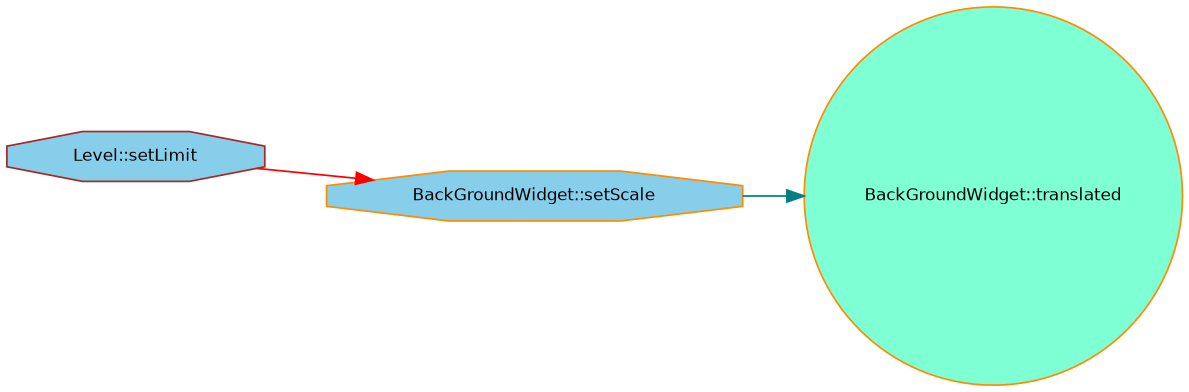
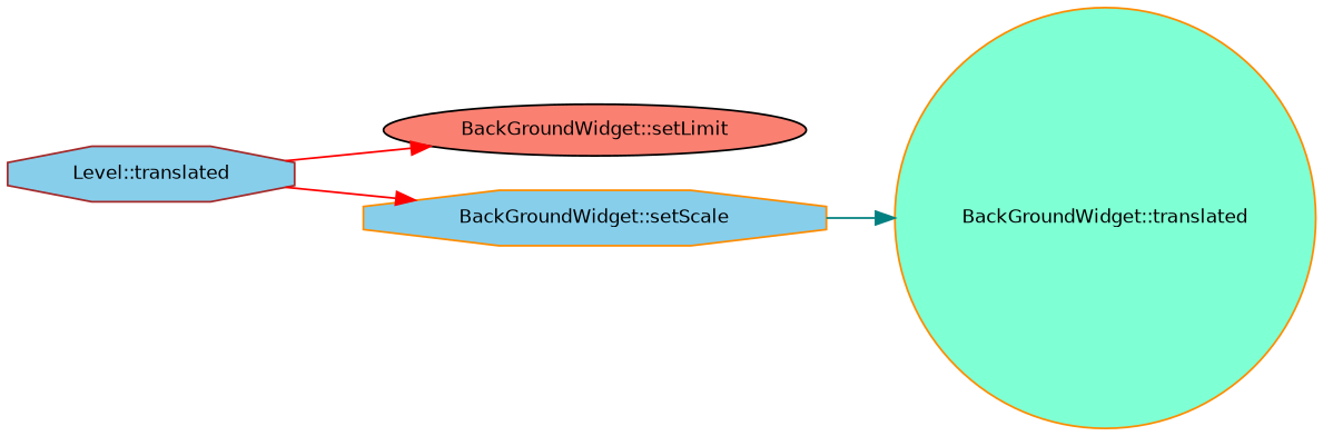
  digraph {
    rankdir=LR
    node [color=darkorange fillcolor=skyblue fontname=Helvetica fontsize=10 shape=octagon style=filled]
    edge [color=red fontname=Helvetica fontsize=10 labelfontname=Helvetica labelfontsize=10 style=solid]
-   n1 [color=brown fontcolor=black height=0.2 label="Level::setLimit" width=0.4]
+   n1 [color=brown fontcolor=black height=0.2 label="Level::translated" width=0.4]
+   n2 [color=black fillcolor=salmon height=0.2 label="BackGroundWidget::setLimit" shape=ellipse width=0.4]
    n3 [height=0.2 label="BackGroundWidget::setScale" width=0.4]
    n4 [fillcolor=aquamarine height=0.2 label="BackGroundWidget::translated" shape=circle width=0.4]
+   n1 -> n2
    n1 -> n3
    n3 -> n4 [color=teal]
  }
